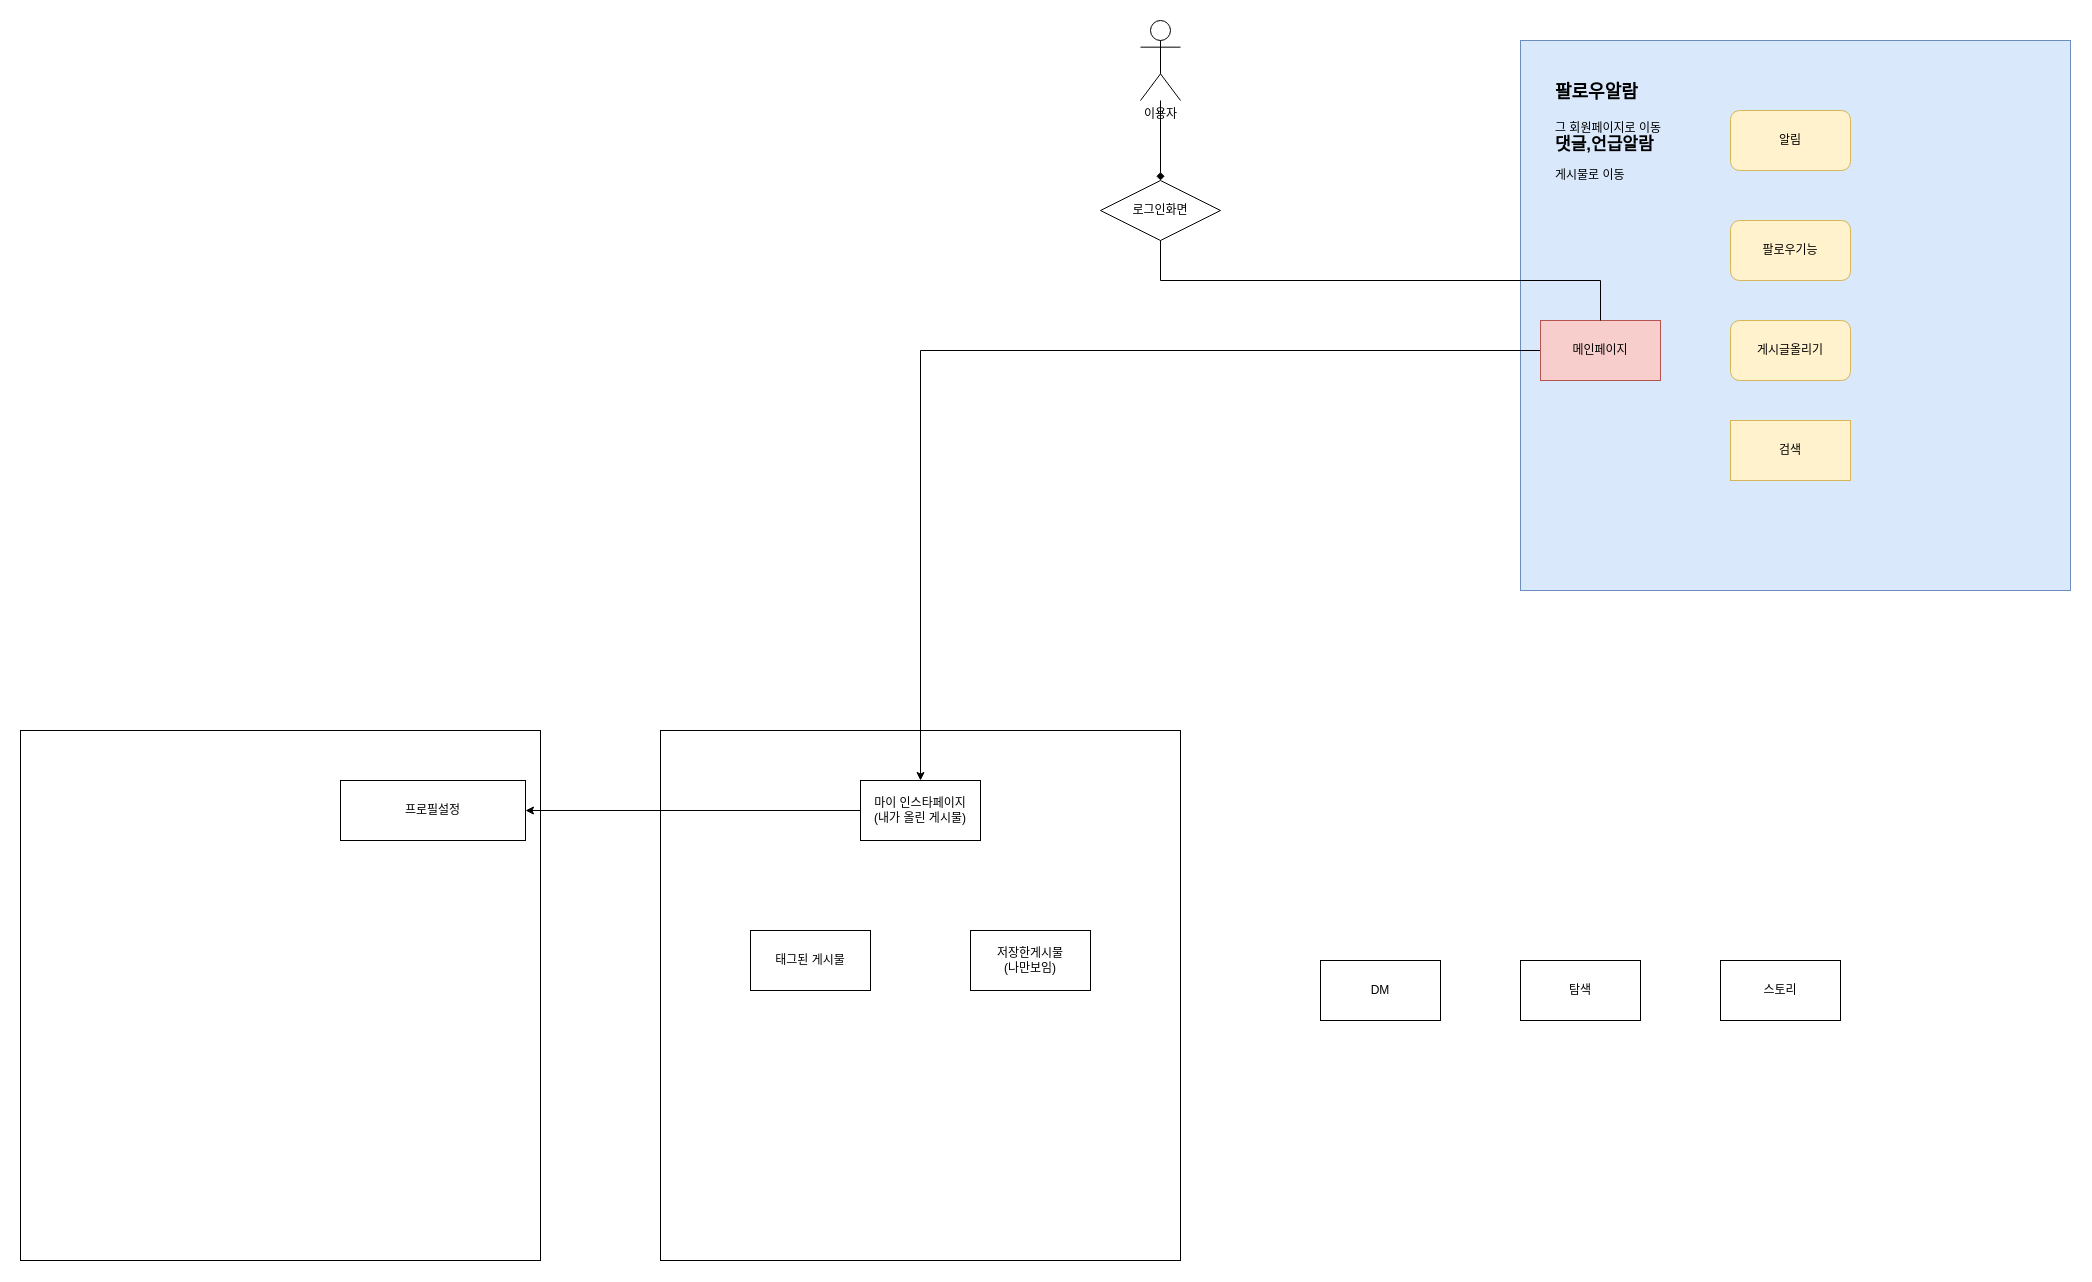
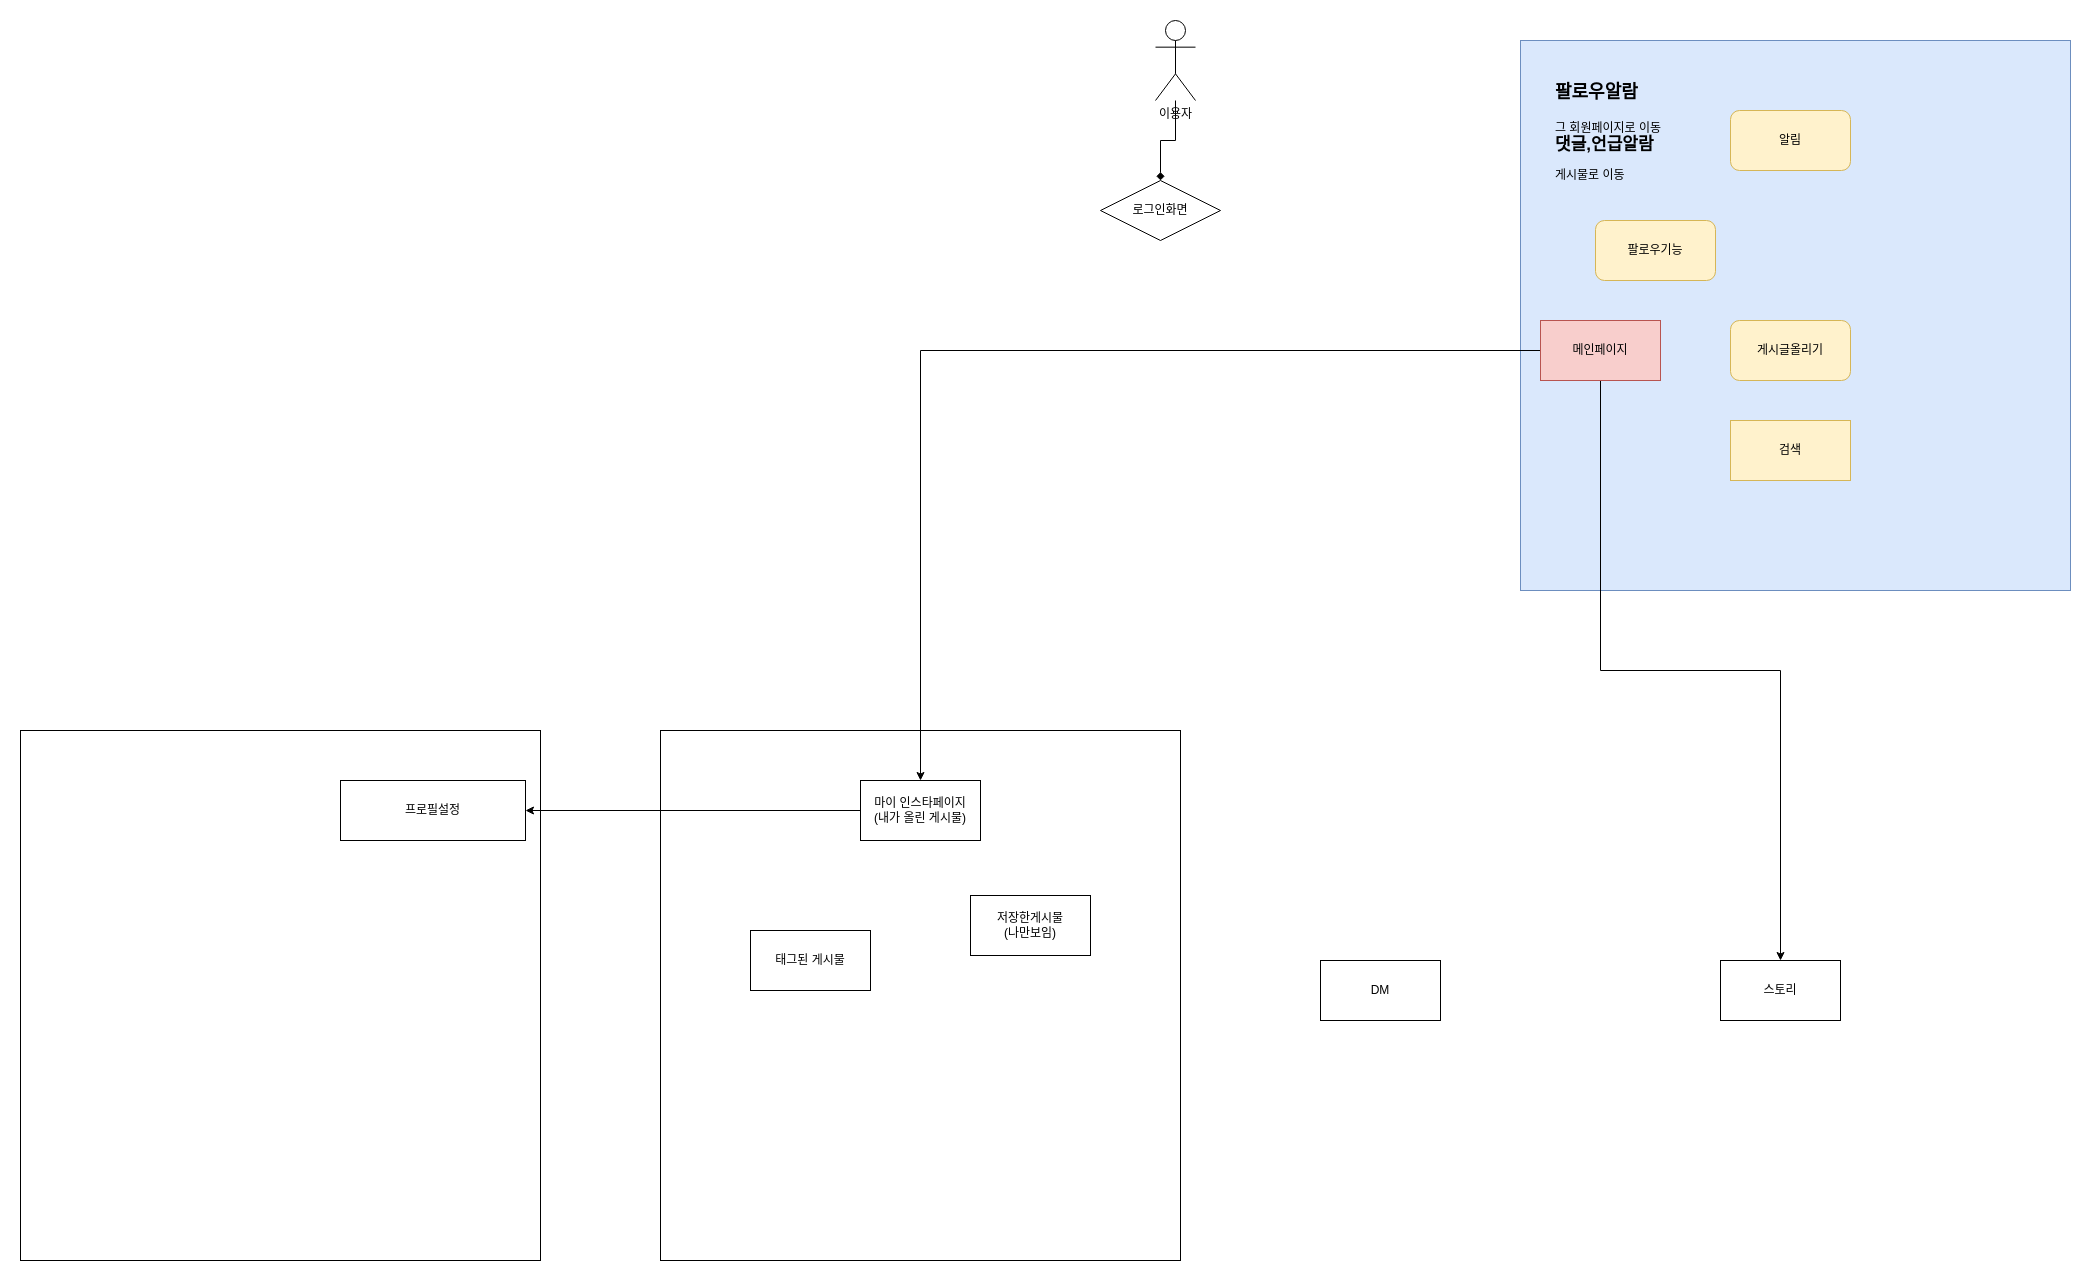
  <mxCell id="0" />
  <mxCell id="1" parent="0" />
  <mxCell id="2" value="" style="rounded=0;whiteSpace=wrap;html=1;" vertex="1" parent="1"><mxGeometry x="20" y="730" width="520" height="530" as="geometry" /></mxCell>
  <mxCell id="3" value="" style="rounded=0;whiteSpace=wrap;html=1;" vertex="1" parent="1"><mxGeometry x="660" y="730" width="520" height="530" as="geometry" /></mxCell>
  <mxCell id="4" value="" style="whiteSpace=wrap;html=1;aspect=fixed;fillColor=#dae8fc;strokeColor=#6c8ebf;" parent="1" vertex="1"><mxGeometry x="1520" y="40" width="550" height="550" as="geometry" /></mxCell>
  <mxCell id="5" value="DM" style="rounded=0;whiteSpace=wrap;html=1;" parent="1" vertex="1"><mxGeometry x="1320" y="960" width="120" height="60" as="geometry" /></mxCell>
  <mxCell id="6" value="" style="edgeStyle=orthogonalEdgeStyle;rounded=0;orthogonalLoop=1;jettySize=auto;html=1;endArrow=diamond;" edge="1" parent="1" source="7" target="8"><mxGeometry relative="1" as="geometry" /></mxCell>
- <mxCell id="7" value="이용자" style="shape=umlActor;verticalLabelPosition=bottom;verticalAlign=top;html=1;outlineConnect=0;" parent="1" vertex="1"><mxGeometry x="1140" y="20" width="40" height="80" as="geometry" /></mxCell>
+ <mxCell id="7" value="이용자" style="shape=umlActor;verticalLabelPosition=bottom;verticalAlign=top;html=1;outlineConnect=0;" parent="1" vertex="1"><mxGeometry x="1155" y="20" width="40" height="80" as="geometry" /></mxCell>
  <mxCell id="8" value="로그인화면" style="rhombus;whiteSpace=wrap;html=1;" parent="1" vertex="1"><mxGeometry x="1100" y="180" width="120" height="60" as="geometry" /></mxCell>
  <mxCell id="9" style="edgeStyle=orthogonalEdgeStyle;rounded=0;orthogonalLoop=1;jettySize=auto;html=1;exitX=0;exitY=0.5;exitDx=0;exitDy=0;entryX=1;entryY=0.5;entryDx=0;entryDy=0;" edge="1" parent="1" source="10" target="25"><mxGeometry relative="1" as="geometry" /></mxCell>
  <mxCell id="10" value="마이 인스타페이지&lt;br&gt;(내가 올린 게시물)" style="rounded=0;whiteSpace=wrap;html=1;" parent="1" vertex="1"><mxGeometry x="860" y="780" width="120" height="60" as="geometry" /></mxCell>
+ <mxCell id="11" style="edgeStyle=orthogonalEdgeStyle;rounded=0;orthogonalLoop=1;jettySize=auto;html=1;exitX=0.5;exitY=1;exitDx=0;exitDy=0;entryX=0.5;entryY=0;entryDx=0;entryDy=0;" parent="1" source="13" target="15" edge="1"><mxGeometry relative="1" as="geometry"><mxPoint x="1599.941" y="600.059" as="targetPoint" /></mxGeometry></mxCell>
  <mxCell id="12" style="edgeStyle=orthogonalEdgeStyle;rounded=0;orthogonalLoop=1;jettySize=auto;html=1;exitX=0;exitY=0.5;exitDx=0;exitDy=0;entryX=0.5;entryY=0;entryDx=0;entryDy=0;" parent="1" source="13" target="10" edge="1"><mxGeometry relative="1" as="geometry" /></mxCell>
  <mxCell id="13" value="메인페이지" style="rounded=0;whiteSpace=wrap;html=1;fillColor=#f8cecc;strokeColor=#b85450;" parent="1" vertex="1"><mxGeometry x="1540" y="320" width="120" height="60" as="geometry" /></mxCell>
- <mxCell id="14" value="탐색" style="rounded=0;whiteSpace=wrap;html=1;" parent="1" vertex="1"><mxGeometry x="1520" y="960" width="120" height="60" as="geometry" /></mxCell>
  <mxCell id="15" value="스토리" style="rounded=0;whiteSpace=wrap;html=1;" parent="1" vertex="1"><mxGeometry x="1720" y="960" width="120" height="60" as="geometry" /></mxCell>
- <mxCell id="16" value="팔로우기능" style="rounded=1;whiteSpace=wrap;html=1;fillColor=#fff2cc;strokeColor=#d6b656;" parent="1" vertex="1"><mxGeometry x="1730" y="220" width="120" height="60" as="geometry" /></mxCell>
+ <mxCell id="16" value="팔로우기능" style="rounded=1;whiteSpace=wrap;html=1;fillColor=#fff2cc;strokeColor=#d6b656;" parent="1" vertex="1"><mxGeometry x="1595" y="220" width="120" height="60" as="geometry" /></mxCell>
  <mxCell id="17" value="알림" style="rounded=1;whiteSpace=wrap;html=1;fillColor=#fff2cc;strokeColor=#d6b656;" parent="1" vertex="1"><mxGeometry x="1730" y="110" width="120" height="60" as="geometry" /></mxCell>
  <mxCell id="18" value="게시글올리기" style="rounded=1;whiteSpace=wrap;html=1;fillColor=#fff2cc;strokeColor=#d6b656;" parent="1" vertex="1"><mxGeometry x="1730" y="320" width="120" height="60" as="geometry" /></mxCell>
  <mxCell id="19" value="검색" style="whiteSpace=wrap;html=1;fillColor=#fff2cc;strokeColor=#d6b656;rounded=0;" parent="1" vertex="1"><mxGeometry x="1730" y="420" width="120" height="60" as="geometry" /></mxCell>
- <mxCell id="20" value="저장한게시물&lt;br&gt;(나만보임)" style="rounded=0;whiteSpace=wrap;html=1;" parent="1" vertex="1"><mxGeometry x="970" y="930" width="120" height="60" as="geometry" /></mxCell>
+ <mxCell id="20" value="저장한게시물&lt;br&gt;(나만보임)" style="rounded=0;whiteSpace=wrap;html=1;" parent="1" vertex="1"><mxGeometry x="970" y="895" width="120" height="60" as="geometry" /></mxCell>
  <mxCell id="21" value="태그된 게시물" style="rounded=0;whiteSpace=wrap;html=1;" parent="1" vertex="1"><mxGeometry x="750" y="930" width="120" height="60" as="geometry" /></mxCell>
- <mxCell id="22" value="" style="edgeStyle=orthogonalEdgeStyle;rounded=0;orthogonalLoop=1;jettySize=auto;html=1;exitX=0.5;exitY=1;exitDx=0;exitDy=0;entryX=0.5;entryY=0;entryDx=0;entryDy=0;endArrow=none;" parent="1" source="8" target="13" edge="1"><mxGeometry relative="1" as="geometry"><mxPoint x="1600" y="440" as="sourcePoint" /><mxPoint x="1600" y="580" as="targetPoint" /></mxGeometry></mxCell>
  <mxCell id="23" style="edgeStyle=orthogonalEdgeStyle;rounded=0;orthogonalLoop=1;jettySize=auto;html=1;exitX=0.5;exitY=1;exitDx=0;exitDy=0;" parent="1" edge="1"><mxGeometry relative="1" as="geometry"><mxPoint x="1940" y="170" as="sourcePoint" /><mxPoint x="1940" y="170" as="targetPoint" /></mxGeometry></mxCell>
  <mxCell id="24" value="&lt;h1&gt;&lt;font style=&quot;font-size: 18px;&quot;&gt;팔로우알람&lt;/font&gt;&lt;/h1&gt;&lt;div&gt;그 회원페이지로 이동&lt;/div&gt;&lt;div style=&quot;font-size: 17px;&quot;&gt;&lt;b&gt;댓글,언급알람&lt;/b&gt;&lt;/div&gt;&lt;div style=&quot;font-size: 10px;&quot;&gt;&lt;br&gt;&lt;/div&gt;&lt;div style=&quot;&quot;&gt;&lt;font style=&quot;font-size: 12px;&quot;&gt;게시물로 이동&lt;/font&gt;&lt;/div&gt;" style="text;html=1;strokeColor=none;fillColor=none;spacing=5;spacingTop=-20;whiteSpace=wrap;overflow=hidden;rounded=0;" parent="1" vertex="1"><mxGeometry x="1550" y="70" width="190" height="120" as="geometry" /></mxCell>
  <mxCell id="25" value="프로필설정" style="rounded=0;whiteSpace=wrap;html=1;" vertex="1" parent="1"><mxGeometry x="340" y="780" width="185" height="60" as="geometry" /></mxCell>
